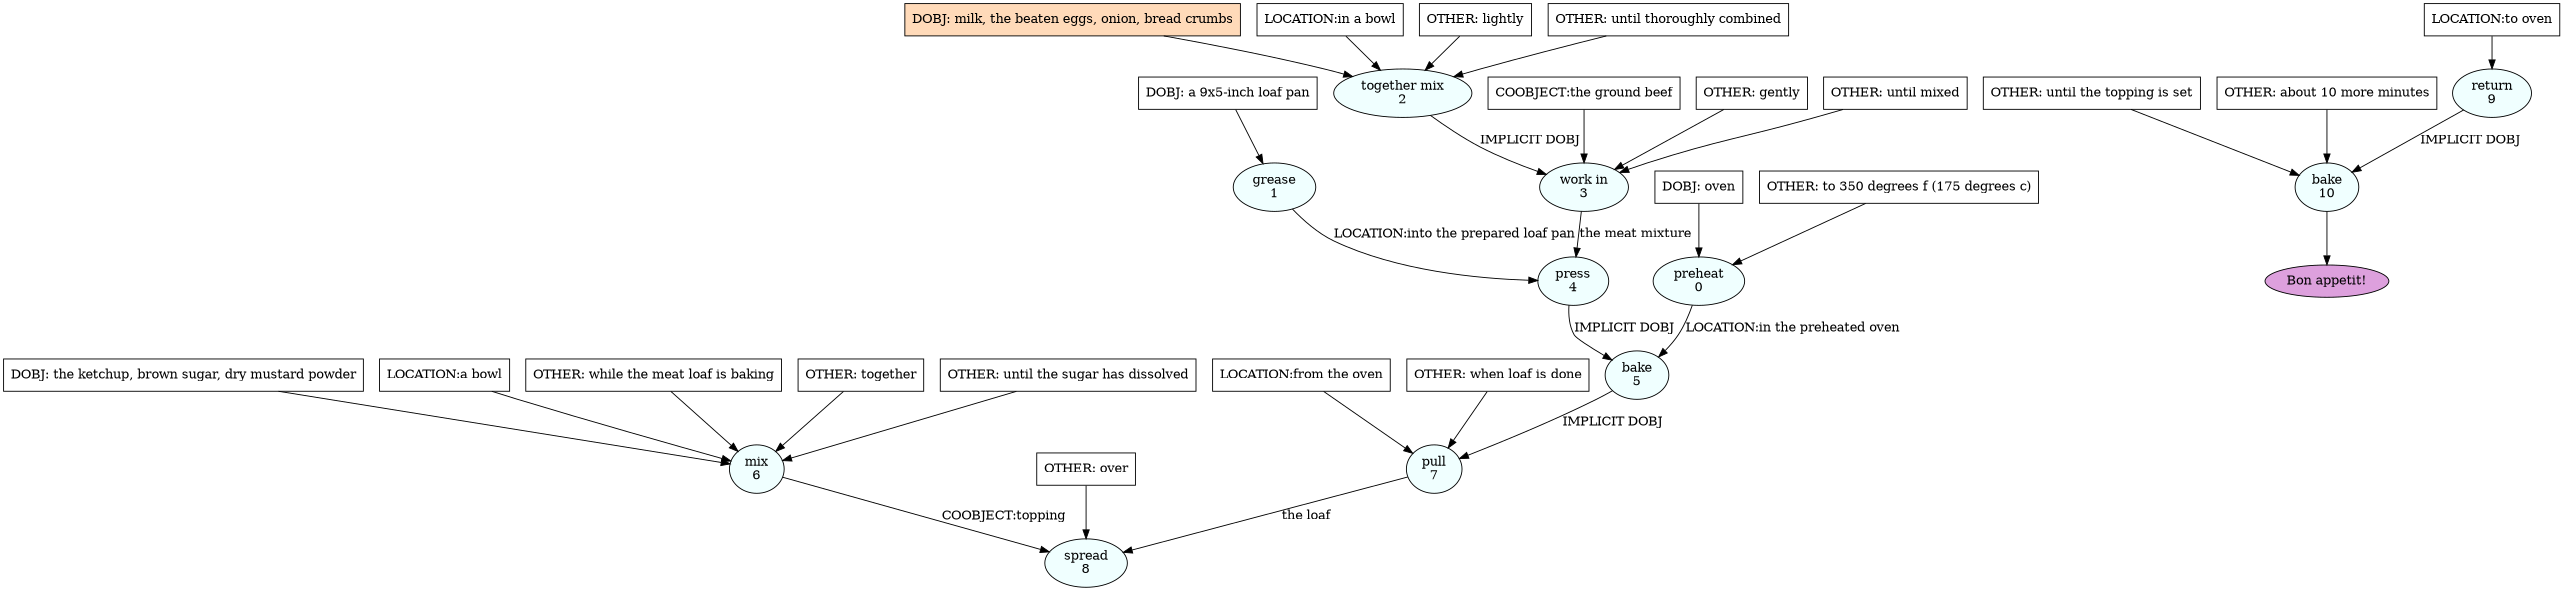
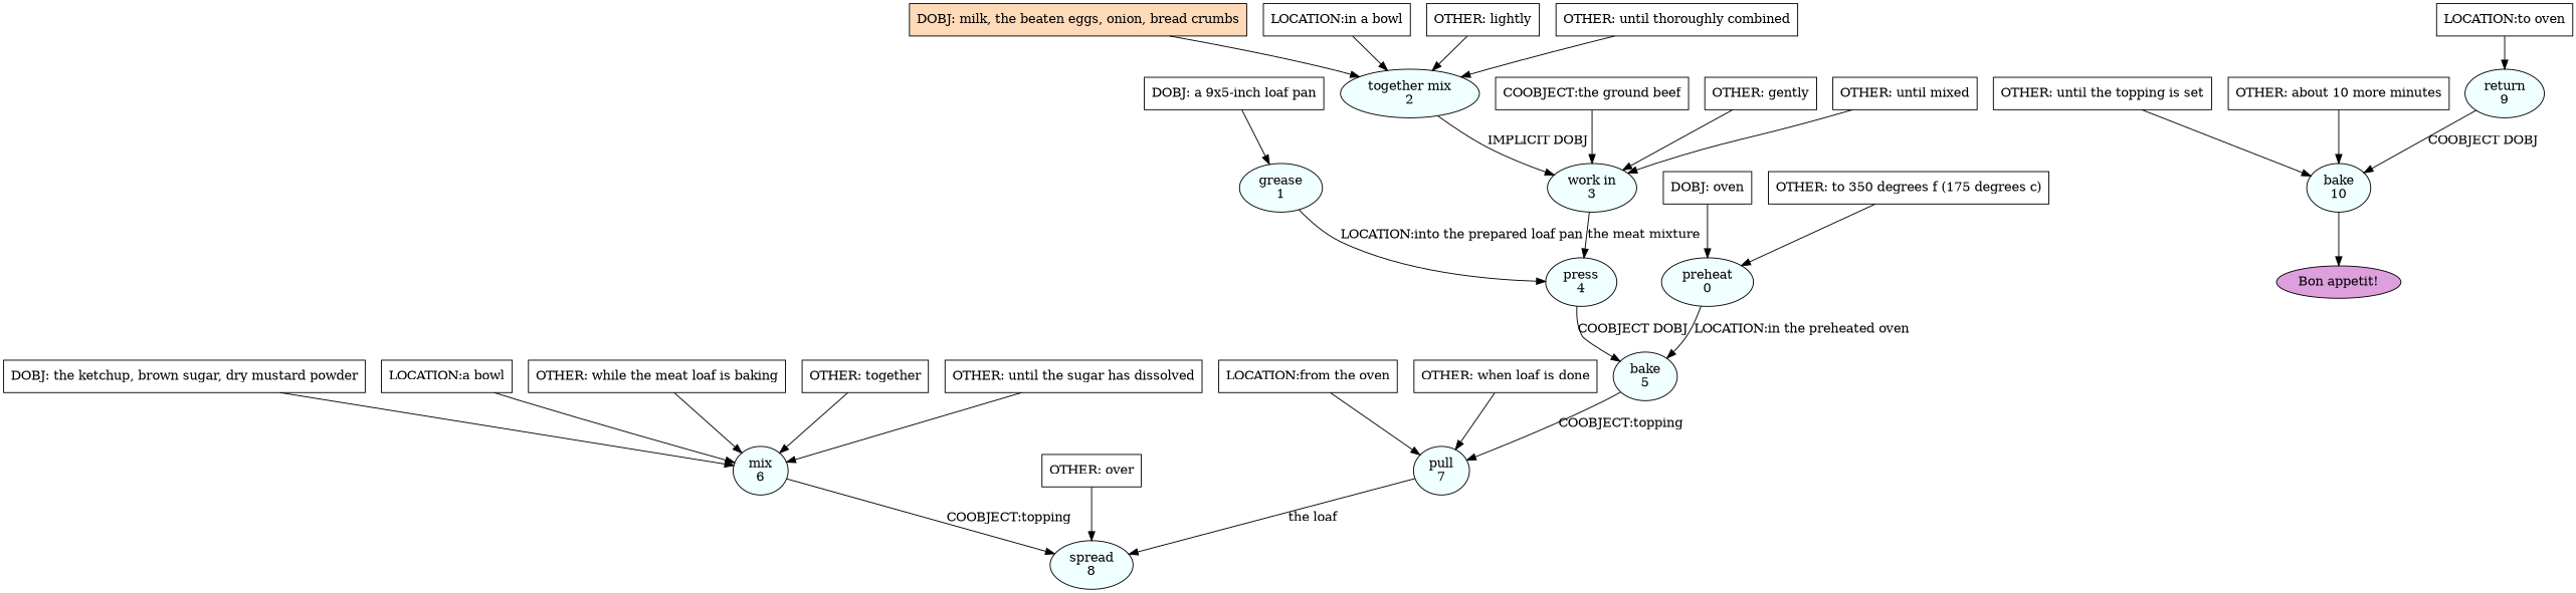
  digraph {
    node [fillcolor=white shape=box style=filled]
    n1 [fillcolor=azure label="preheat\n0" shape=oval]
    n2 [fillcolor=azure label="bake\n5" shape=oval]
    n3 [fillcolor=azure label="pull\n7" shape=oval]
    n4 [fillcolor=azure label="grease\n1" shape=oval]
    n5 [fillcolor=azure label="press\n4" shape=oval]
    n6 [fillcolor=azure label="together mix\n2" shape=oval]
    n7 [fillcolor=azure label="work in\n3" shape=oval]
    n8 [fillcolor=azure label="spread\n8" shape=oval]
    n9 [fillcolor=azure label="mix\n6" shape=oval]
    n10 [fillcolor=azure label="return\n9" shape=oval]
    n11 [fillcolor=azure label="bake\n10" shape=oval]
    n12 [fillcolor=plum label="Bon appetit!" shape=oval]
    n13 [label="DOBJ: a 9x5-inch loaf pan"]
    n14 [label="DOBJ: oven"]
    n15 [label="OTHER: to 350 degrees f (175 degrees c)"]
    n16 [fillcolor=peachpuff label="DOBJ: milk, the beaten eggs, onion, bread crumbs"]
    n17 [label="LOCATION:in a bowl"]
    n18 [label="OTHER: lightly"]
    n19 [label="OTHER: until thoroughly combined"]
    n20 [label="DOBJ: the ketchup, brown sugar, dry mustard powder"]
    n21 [label="LOCATION:a bowl"]
    n22 [label="OTHER: while the meat loaf is baking"]
    n23 [label="OTHER: together"]
    n24 [label="OTHER: until the sugar has dissolved"]
    n25 [label="COOBJECT:the ground beef"]
    n26 [label="OTHER: gently"]
    n27 [label="OTHER: until mixed"]
    n28 [label="LOCATION:from the oven"]
    n29 [label="OTHER: when loaf is done"]
    n30 [label="OTHER: over"]
    n31 [label="LOCATION:to oven"]
    n32 [label="OTHER: until the topping is set"]
    n33 [label="OTHER: about 10 more minutes"]
    n1 -> n2 [label="LOCATION:in the preheated oven"]
-   n2 -> n3 [label="IMPLICIT DOBJ"]
+   n2 -> n3 [label="COOBJECT:topping"]
    n3 -> n8 [label="the loaf"]
    n4 -> n5 [label="LOCATION:into the prepared loaf pan"]
-   n5 -> n2 [label="IMPLICIT DOBJ"]
+   n5 -> n2 [label="COOBJECT DOBJ"]
    n6 -> n7 [label="IMPLICIT DOBJ"]
    n7 -> n5 [label="the meat mixture"]
    n9 -> n8 [label="COOBJECT:topping"]
-   n10 -> n11 [label="IMPLICIT DOBJ"]
+   n10 -> n11 [label="COOBJECT DOBJ"]
    n11 -> n12
    n13 -> n4
    n14 -> n1
    n15 -> n1
    n16 -> n6
    n17 -> n6
    n18 -> n6
    n19 -> n6
    n20 -> n9
    n21 -> n9
    n22 -> n9
    n23 -> n9
    n24 -> n9
    n25 -> n7
    n26 -> n7
    n27 -> n7
    n28 -> n3
    n29 -> n3
    n30 -> n8
    n31 -> n10
    n32 -> n11
    n33 -> n11
  }
